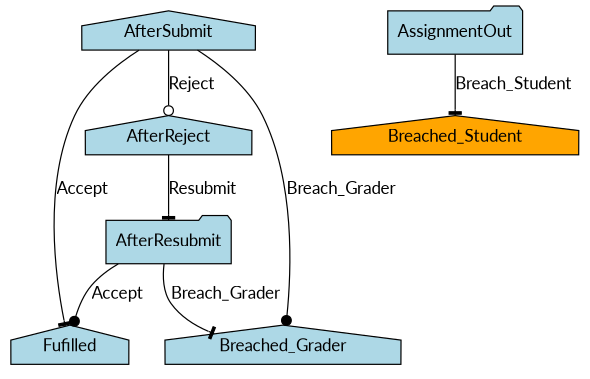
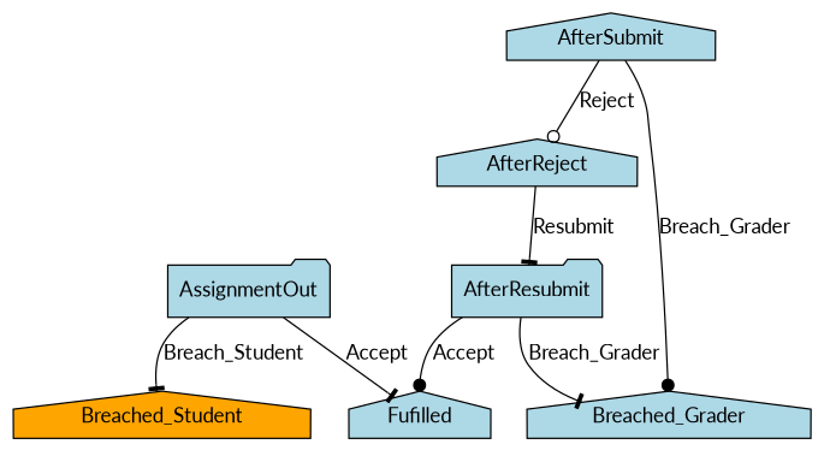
  digraph {
    fontname=Lato
    node [fillcolor=lightblue fontname=Lato shape=house style=filled]
    edge [arrowhead=tee fontname=Lato]
    n1 [label=Fufilled]
    n2 [label=AssignmentOut shape=folder]
    Breached_Student [fillcolor=orange]
    AfterSubmit
    AfterReject
    Breached_Grader
    AfterResubmit [shape=folder]
    n2 -> Breached_Student [label=Breach_Student]
-   AfterSubmit -> n1 [label=Accept]
+   n2 -> n1 [label=Accept]
    AfterSubmit -> AfterReject [arrowhead=odot label=Reject]
    AfterSubmit -> Breached_Grader [arrowhead=dot label=Breach_Grader]
    AfterReject -> AfterResubmit [label=Resubmit]
    AfterResubmit -> n1 [arrowhead=dot label=Accept]
    AfterResubmit -> Breached_Grader [label=Breach_Grader]
  }
